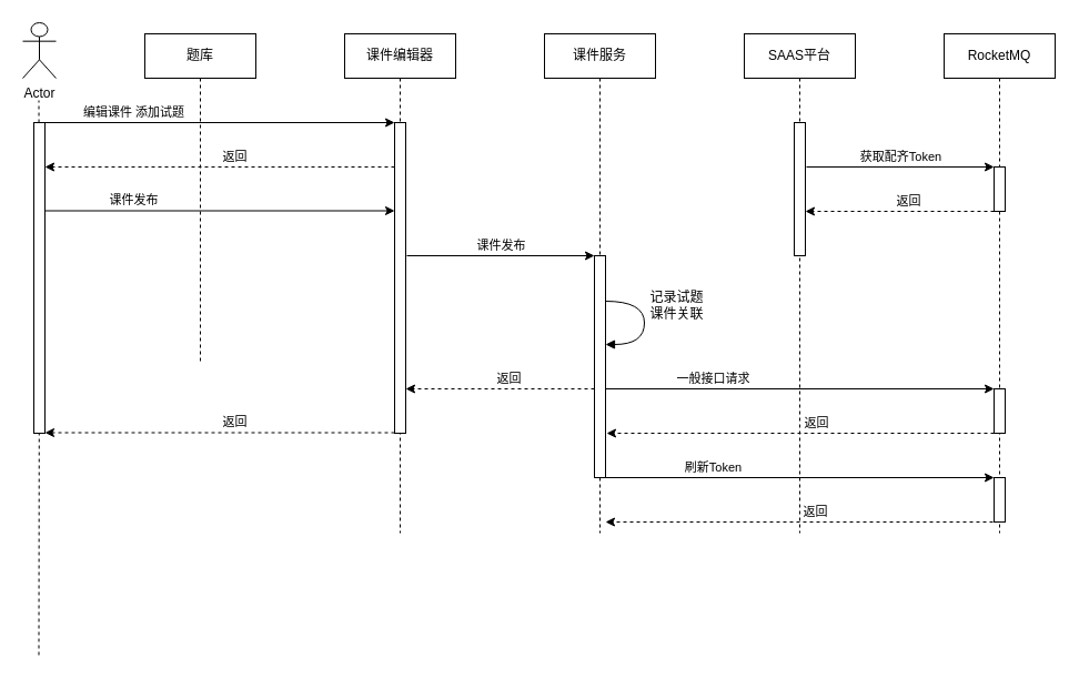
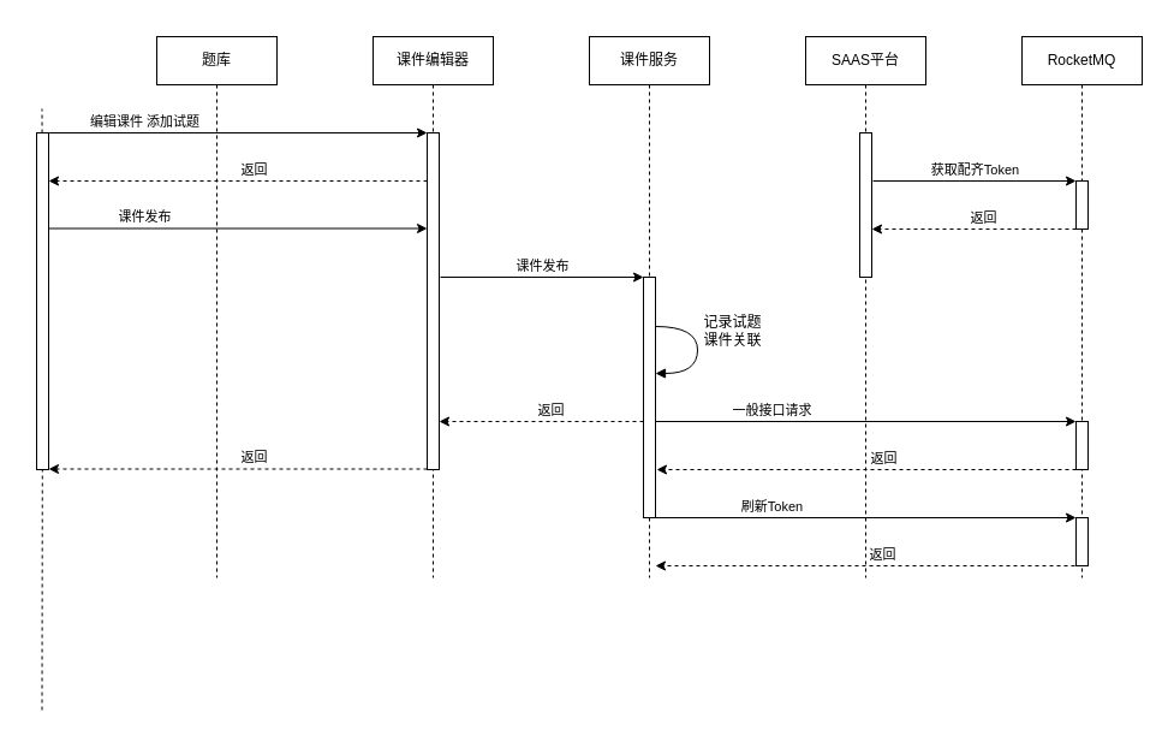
  <mxCell id="0" />
  <mxCell id="1" parent="0" />
  <mxCell id="2" value="课件编辑器" style="shape=umlLifeline;perimeter=lifelinePerimeter;whiteSpace=wrap;html=1;container=1;dropTarget=0;collapsible=0;recursiveResize=0;outlineConnect=0;portConstraint=eastwest;newEdgeStyle={&quot;curved&quot;:0,&quot;rounded&quot;:0};" vertex="1" parent="1"><mxGeometry x="310" y="30" width="100" height="450" as="geometry" /></mxCell>
  <mxCell id="3" value="课件服务" style="shape=umlLifeline;perimeter=lifelinePerimeter;whiteSpace=wrap;html=1;container=1;dropTarget=0;collapsible=0;recursiveResize=0;outlineConnect=0;portConstraint=eastwest;newEdgeStyle={&quot;curved&quot;:0,&quot;rounded&quot;:0};" vertex="1" parent="1"><mxGeometry x="490" y="30" width="100" height="450" as="geometry" /></mxCell>
  <mxCell id="4" value="SAAS平台" style="shape=umlLifeline;perimeter=lifelinePerimeter;whiteSpace=wrap;html=1;container=1;dropTarget=0;collapsible=0;recursiveResize=0;outlineConnect=0;portConstraint=eastwest;newEdgeStyle={&quot;curved&quot;:0,&quot;rounded&quot;:0};" vertex="1" parent="1"><mxGeometry x="670" y="30" width="100" height="450" as="geometry" /></mxCell>
  <mxCell id="5" value="RocketMQ" style="shape=umlLifeline;perimeter=lifelinePerimeter;whiteSpace=wrap;html=1;container=1;dropTarget=0;collapsible=0;recursiveResize=0;outlineConnect=0;portConstraint=eastwest;newEdgeStyle={&quot;curved&quot;:0,&quot;rounded&quot;:0};" vertex="1" parent="1"><mxGeometry x="850" y="30" width="100" height="450" as="geometry" /></mxCell>
  <mxCell id="6" value="" style="rounded=0;whiteSpace=wrap;html=1;" vertex="1" parent="1"><mxGeometry x="355" y="110" width="10" height="280" as="geometry" /></mxCell>
  <mxCell id="7" value="" style="rounded=0;whiteSpace=wrap;html=1;" vertex="1" parent="1"><mxGeometry x="535" y="230" width="10" height="200" as="geometry" /></mxCell>
  <mxCell id="8" value="" style="rounded=0;whiteSpace=wrap;html=1;" vertex="1" parent="1"><mxGeometry x="715" y="110" width="10" height="120" as="geometry" /></mxCell>
  <mxCell id="9" value="" style="endArrow=classic;html=1;rounded=0;" edge="1" parent="1"><mxGeometry width="50" height="50" relative="1" as="geometry"><mxPoint x="726" y="150" as="sourcePoint" /><mxPoint x="895" y="150" as="targetPoint" /></mxGeometry></mxCell>
  <mxCell id="10" value="获取配齐Token" style="edgeLabel;html=1;align=center;verticalAlign=middle;resizable=0;points=[];" vertex="1" connectable="0" parent="9"><mxGeometry x="0.34" y="2" relative="1" as="geometry"><mxPoint x="-29" y="-8" as="offset" /></mxGeometry></mxCell>
  <mxCell id="11" value="" style="rounded=0;whiteSpace=wrap;html=1;" vertex="1" parent="1"><mxGeometry x="895" y="150" width="10" height="40" as="geometry" /></mxCell>
  <mxCell id="12" value="" style="endArrow=classic;html=1;rounded=0;dashed=1;" edge="1" parent="1"><mxGeometry width="50" height="50" relative="1" as="geometry"><mxPoint x="895" y="190" as="sourcePoint" /><mxPoint x="725" y="190" as="targetPoint" /></mxGeometry></mxCell>
  <mxCell id="13" value="返回" style="edgeLabel;html=1;align=center;verticalAlign=middle;resizable=0;points=[];" vertex="1" connectable="0" parent="12"><mxGeometry x="-0.077" y="-1" relative="1" as="geometry"><mxPoint y="-9" as="offset" /></mxGeometry></mxCell>
  <mxCell id="14" value="" style="endArrow=classic;html=1;rounded=0;" edge="1" parent="1"><mxGeometry width="50" height="50" relative="1" as="geometry"><mxPoint x="366" y="230" as="sourcePoint" /><mxPoint x="535" y="230" as="targetPoint" /></mxGeometry></mxCell>
  <mxCell id="15" value="课件发布" style="edgeLabel;html=1;align=center;verticalAlign=middle;resizable=0;points=[];" vertex="1" connectable="0" parent="14"><mxGeometry x="0.34" y="2" relative="1" as="geometry"><mxPoint x="-29" y="-8" as="offset" /></mxGeometry></mxCell>
  <mxCell id="16" value="" style="endArrow=classic;html=1;rounded=0;dashed=1;" edge="1" parent="1"><mxGeometry width="50" height="50" relative="1" as="geometry"><mxPoint x="535" y="350" as="sourcePoint" /><mxPoint x="365" y="350" as="targetPoint" /></mxGeometry></mxCell>
  <mxCell id="17" value="返回" style="edgeLabel;html=1;align=center;verticalAlign=middle;resizable=0;points=[];" vertex="1" connectable="0" parent="16"><mxGeometry x="-0.077" y="-1" relative="1" as="geometry"><mxPoint y="-9" as="offset" /></mxGeometry></mxCell>
  <mxCell id="18" value="" style="endArrow=classic;html=1;rounded=0;" edge="1" parent="1"><mxGeometry width="50" height="50" relative="1" as="geometry"><mxPoint x="545" y="350" as="sourcePoint" /><mxPoint x="895" y="350" as="targetPoint" /></mxGeometry></mxCell>
  <mxCell id="19" value="一般接口请求" style="edgeLabel;html=1;align=center;verticalAlign=middle;resizable=0;points=[];" vertex="1" connectable="0" parent="18"><mxGeometry x="0.34" y="2" relative="1" as="geometry"><mxPoint x="-139" y="-8" as="offset" /></mxGeometry></mxCell>
  <mxCell id="20" value="" style="rounded=0;whiteSpace=wrap;html=1;" vertex="1" parent="1"><mxGeometry x="895" y="350" width="10" height="40" as="geometry" /></mxCell>
  <mxCell id="21" value="" style="endArrow=classic;html=1;rounded=0;dashed=1;" edge="1" parent="1"><mxGeometry width="50" height="50" relative="1" as="geometry"><mxPoint x="895" y="390" as="sourcePoint" /><mxPoint x="546" y="390" as="targetPoint" /></mxGeometry></mxCell>
  <mxCell id="22" value="返回" style="edgeLabel;html=1;align=center;verticalAlign=middle;resizable=0;points=[];" vertex="1" connectable="0" parent="21"><mxGeometry x="-0.077" y="-1" relative="1" as="geometry"><mxPoint y="-9" as="offset" /></mxGeometry></mxCell>
  <mxCell id="23" value="" style="endArrow=classic;html=1;rounded=0;" edge="1" parent="1"><mxGeometry width="50" height="50" relative="1" as="geometry"><mxPoint x="545" y="430" as="sourcePoint" /><mxPoint x="895" y="430" as="targetPoint" /></mxGeometry></mxCell>
  <mxCell id="24" value="刷新Token" style="edgeLabel;html=1;align=center;verticalAlign=middle;resizable=0;points=[];" vertex="1" connectable="0" parent="23"><mxGeometry x="0.34" y="2" relative="1" as="geometry"><mxPoint x="-139" y="-8" as="offset" /></mxGeometry></mxCell>
  <mxCell id="25" value="" style="endArrow=classic;html=1;rounded=0;dashed=1;" edge="1" parent="1"><mxGeometry width="50" height="50" relative="1" as="geometry"><mxPoint x="894" y="470" as="sourcePoint" /><mxPoint x="545" y="470" as="targetPoint" /></mxGeometry></mxCell>
  <mxCell id="26" value="返回" style="edgeLabel;html=1;align=center;verticalAlign=middle;resizable=0;points=[];" vertex="1" connectable="0" parent="25"><mxGeometry x="-0.077" y="-1" relative="1" as="geometry"><mxPoint y="-9" as="offset" /></mxGeometry></mxCell>
  <mxCell id="27" value="" style="rounded=0;whiteSpace=wrap;html=1;" vertex="1" parent="1"><mxGeometry x="895" y="430" width="10" height="40" as="geometry" /></mxCell>
- <mxCell id="28" value="题库" style="shape=umlLifeline;perimeter=lifelinePerimeter;whiteSpace=wrap;html=1;container=1;dropTarget=0;collapsible=0;recursiveResize=0;outlineConnect=0;portConstraint=eastwest;newEdgeStyle={&quot;curved&quot;:0,&quot;rounded&quot;:0};" vertex="1" parent="1"><mxGeometry x="130" y="30" width="100" height="295" as="geometry" /></mxCell>
- <mxCell id="29" value="Actor" style="shape=umlActor;verticalLabelPosition=bottom;verticalAlign=top;html=1;outlineConnect=0;movable=1;resizable=1;rotatable=1;deletable=1;editable=1;locked=0;connectable=1;" vertex="1" parent="1"><mxGeometry x="20" y="20" width="30" height="50" as="geometry" /></mxCell>
+ <mxCell id="28" value="题库" style="shape=umlLifeline;perimeter=lifelinePerimeter;whiteSpace=wrap;html=1;container=1;dropTarget=0;collapsible=0;recursiveResize=0;outlineConnect=0;portConstraint=eastwest;newEdgeStyle={&quot;curved&quot;:0,&quot;rounded&quot;:0};" vertex="1" parent="1"><mxGeometry x="130" y="30" width="100" height="450" as="geometry" /></mxCell>
  <mxCell id="30" value="" style="endArrow=none;dashed=1;html=1;rounded=0;movable=1;resizable=1;rotatable=1;deletable=1;editable=1;locked=0;connectable=1;" edge="1" parent="1" source="32"><mxGeometry width="50" height="50" relative="1" as="geometry"><mxPoint x="34.5" y="590" as="sourcePoint" /><mxPoint x="34.5" y="90" as="targetPoint" /></mxGeometry></mxCell>
  <mxCell id="31" value="" style="endArrow=none;dashed=1;html=1;rounded=0;movable=1;resizable=1;rotatable=1;deletable=1;editable=1;locked=0;connectable=1;" edge="1" parent="1" target="32"><mxGeometry width="50" height="50" relative="1" as="geometry"><mxPoint x="34.5" y="590" as="sourcePoint" /><mxPoint x="34.5" y="90" as="targetPoint" /></mxGeometry></mxCell>
  <mxCell id="32" value="" style="rounded=0;whiteSpace=wrap;html=1;" vertex="1" parent="1"><mxGeometry x="30" y="110" width="10" height="280" as="geometry" /></mxCell>
  <mxCell id="33" value="" style="endArrow=classic;html=1;rounded=0;" edge="1" parent="1"><mxGeometry width="50" height="50" relative="1" as="geometry"><mxPoint x="40" y="110" as="sourcePoint" /><mxPoint x="355" y="110" as="targetPoint" /></mxGeometry></mxCell>
  <mxCell id="34" value="编辑课件 添加试题" style="edgeLabel;html=1;align=center;verticalAlign=middle;resizable=0;points=[];" vertex="1" connectable="0" parent="33"><mxGeometry x="0.34" y="2" relative="1" as="geometry"><mxPoint x="-131" y="-8" as="offset" /></mxGeometry></mxCell>
  <mxCell id="35" value="" style="endArrow=classic;html=1;rounded=0;dashed=1;" edge="1" parent="1"><mxGeometry width="50" height="50" relative="1" as="geometry"><mxPoint x="355" y="150" as="sourcePoint" /><mxPoint x="40" y="150" as="targetPoint" /></mxGeometry></mxCell>
  <mxCell id="36" value="返回" style="edgeLabel;html=1;align=center;verticalAlign=middle;resizable=0;points=[];" vertex="1" connectable="0" parent="35"><mxGeometry x="-0.077" y="-1" relative="1" as="geometry"><mxPoint y="-9" as="offset" /></mxGeometry></mxCell>
  <mxCell id="37" value="" style="endArrow=classic;html=1;rounded=0;" edge="1" parent="1"><mxGeometry width="50" height="50" relative="1" as="geometry"><mxPoint x="40" y="189.5" as="sourcePoint" /><mxPoint x="355" y="189.5" as="targetPoint" /></mxGeometry></mxCell>
  <mxCell id="38" value="课件发布" style="edgeLabel;html=1;align=center;verticalAlign=middle;resizable=0;points=[];" vertex="1" connectable="0" parent="37"><mxGeometry x="0.34" y="2" relative="1" as="geometry"><mxPoint x="-131" y="-8" as="offset" /></mxGeometry></mxCell>
  <mxCell id="39" value="" style="endArrow=classic;html=1;rounded=0;dashed=1;" edge="1" parent="1"><mxGeometry width="50" height="50" relative="1" as="geometry"><mxPoint x="355" y="389.5" as="sourcePoint" /><mxPoint x="40" y="389.5" as="targetPoint" /></mxGeometry></mxCell>
  <mxCell id="40" value="返回" style="edgeLabel;html=1;align=center;verticalAlign=middle;resizable=0;points=[];" vertex="1" connectable="0" parent="39"><mxGeometry x="-0.077" y="-1" relative="1" as="geometry"><mxPoint y="-9" as="offset" /></mxGeometry></mxCell>
  <mxCell id="41" value="记录试题&lt;div&gt;课件关联&lt;/div&gt;" style="html=1;verticalAlign=bottom;endArrow=block;labelBackgroundColor=none;fontFamily=Verdana;fontSize=12;elbow=vertical;edgeStyle=orthogonalEdgeStyle;curved=1;exitX=1.038;exitY=0.345;exitPerimeter=0;entryX=1.027;entryY=0.831;entryDx=0;entryDy=0;entryPerimeter=0;" edge="1" parent="1"><mxGeometry x="0.028" y="29" relative="1" as="geometry"><mxPoint x="545" y="271" as="sourcePoint" /><mxPoint x="545" y="310" as="targetPoint" /><Array as="points"><mxPoint x="580" y="271" /><mxPoint x="580" y="310" /></Array><mxPoint as="offset" /></mxGeometry></mxCell>
